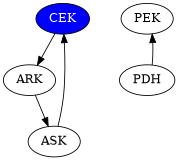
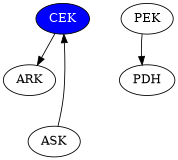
  digraph {
    node [fillcolor=none fontcolor=black style=filled]
    CEK [fillcolor=blue fontcolor=white]
    ARK
    PEK
    PDH
    ASK
    CEK -> ARK
-   ARK -> ASK
-   PDH -> PEK
+   PEK -> PDH
    ASK -> CEK
  }
